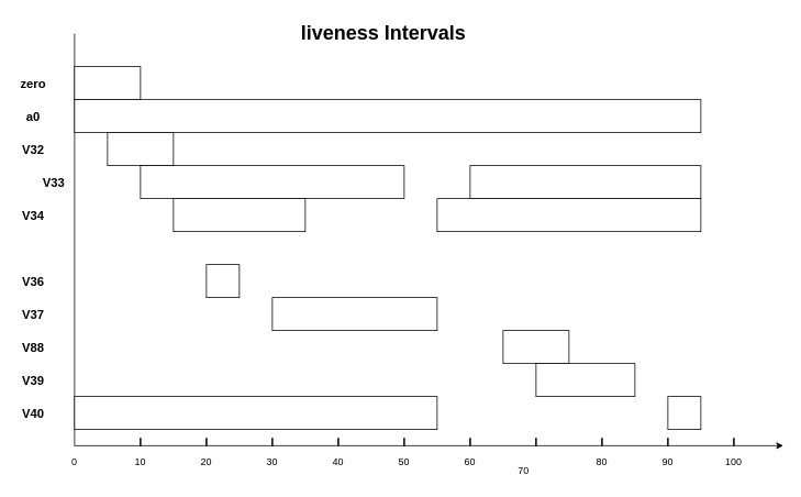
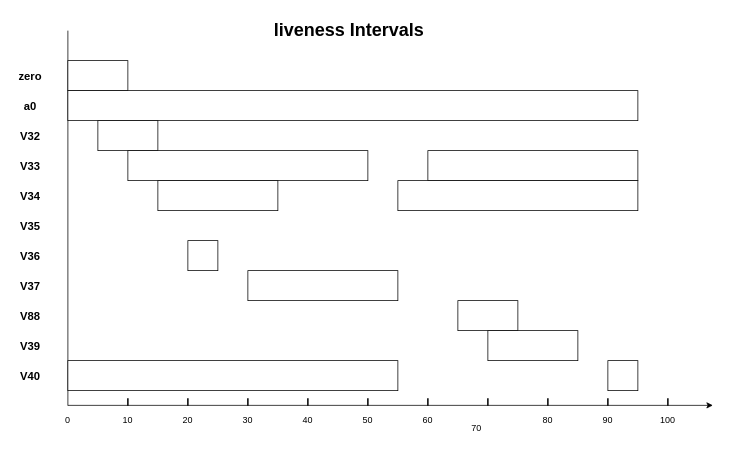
  <mxCell id="0" />
  <mxCell id="1" parent="0" />
  <mxCell id="2" value="" style="endArrow=classic;html=1;" edge="1" parent="1"><mxGeometry width="50" height="50" relative="1" as="geometry"><mxPoint x="90" y="539.66" as="sourcePoint" /><mxPoint x="950" y="539.66" as="targetPoint" /></mxGeometry></mxCell>
  <mxCell id="3" value="" style="endArrow=none;html=1;" edge="1" parent="1"><mxGeometry width="50" height="50" relative="1" as="geometry"><mxPoint x="90" y="540" as="sourcePoint" /><mxPoint x="90" y="40" as="targetPoint" /></mxGeometry></mxCell>
  <mxCell id="4" value="0" style="text;html=1;strokeColor=none;fillColor=none;align=center;verticalAlign=middle;whiteSpace=wrap;rounded=0;" vertex="1" parent="1"><mxGeometry x="70" y="550" width="40" height="20" as="geometry" /></mxCell>
  <mxCell id="5" value="10&lt;br&gt;" style="text;html=1;strokeColor=none;fillColor=none;align=center;verticalAlign=middle;whiteSpace=wrap;rounded=0;" vertex="1" parent="1"><mxGeometry x="150" y="550" width="40" height="20" as="geometry" /></mxCell>
  <mxCell id="6" value="20" style="text;html=1;strokeColor=none;fillColor=none;align=center;verticalAlign=middle;whiteSpace=wrap;rounded=0;" vertex="1" parent="1"><mxGeometry x="230" y="550" width="40" height="20" as="geometry" /></mxCell>
  <mxCell id="7" value="30" style="text;html=1;strokeColor=none;fillColor=none;align=center;verticalAlign=middle;whiteSpace=wrap;rounded=0;" vertex="1" parent="1"><mxGeometry x="310" y="550" width="40" height="20" as="geometry" /></mxCell>
  <mxCell id="8" value="40" style="text;html=1;strokeColor=none;fillColor=none;align=center;verticalAlign=middle;whiteSpace=wrap;rounded=0;" vertex="1" parent="1"><mxGeometry x="390" y="550" width="40" height="20" as="geometry" /></mxCell>
  <mxCell id="9" value="50" style="text;html=1;strokeColor=none;fillColor=none;align=center;verticalAlign=middle;whiteSpace=wrap;rounded=0;" vertex="1" parent="1"><mxGeometry x="470" y="550" width="40" height="20" as="geometry" /></mxCell>
  <mxCell id="10" value="60" style="text;html=1;strokeColor=none;fillColor=none;align=center;verticalAlign=middle;whiteSpace=wrap;rounded=0;" vertex="1" parent="1"><mxGeometry x="550" y="550" width="40" height="20" as="geometry" /></mxCell>
  <mxCell id="11" value="70" style="text;html=1;strokeColor=none;fillColor=none;align=center;verticalAlign=middle;whiteSpace=wrap;rounded=0;" vertex="1" parent="1"><mxGeometry x="615" y="560" width="40" height="20" as="geometry" /></mxCell>
  <mxCell id="12" value="80" style="text;html=1;strokeColor=none;fillColor=none;align=center;verticalAlign=middle;whiteSpace=wrap;rounded=0;" vertex="1" parent="1"><mxGeometry x="710" y="550" width="40" height="20" as="geometry" /></mxCell>
  <mxCell id="13" value="90" style="text;html=1;strokeColor=none;fillColor=none;align=center;verticalAlign=middle;whiteSpace=wrap;rounded=0;" vertex="1" parent="1"><mxGeometry x="790" y="550" width="40" height="20" as="geometry" /></mxCell>
  <mxCell id="14" value="100" style="text;html=1;strokeColor=none;fillColor=none;align=center;verticalAlign=middle;whiteSpace=wrap;rounded=0;" vertex="1" parent="1"><mxGeometry x="870" y="550" width="40" height="20" as="geometry" /></mxCell>
  <mxCell id="15" value="zero" style="text;html=1;strokeColor=none;fillColor=none;align=center;verticalAlign=middle;whiteSpace=wrap;rounded=0;fontStyle=1;fontSize=15;" vertex="1" parent="1"><mxGeometry x="20" y="90" width="40" height="20" as="geometry" /></mxCell>
  <mxCell id="16" value="&lt;h1&gt;liveness Intervals&lt;/h1&gt;" style="text;html=1;strokeColor=none;fillColor=none;spacing=5;spacingTop=-20;whiteSpace=wrap;overflow=hidden;rounded=0;" vertex="1" parent="1"><mxGeometry x="360" y="20" width="210" height="40" as="geometry" /></mxCell>
  <mxCell id="17" value="" style="line;strokeWidth=2;direction=south;html=1;verticalAlign=middle;" vertex="1" parent="1"><mxGeometry x="165" y="530" width="10" height="10" as="geometry" /></mxCell>
  <mxCell id="18" value="" style="line;strokeWidth=2;direction=south;html=1;verticalAlign=middle;" vertex="1" parent="1"><mxGeometry x="245" y="530" width="10" height="10" as="geometry" /></mxCell>
  <mxCell id="19" value="" style="line;strokeWidth=2;direction=south;html=1;verticalAlign=middle;" vertex="1" parent="1"><mxGeometry x="325" y="530" width="10" height="10" as="geometry" /></mxCell>
  <mxCell id="20" value="" style="line;strokeWidth=2;direction=south;html=1;verticalAlign=middle;" vertex="1" parent="1"><mxGeometry x="405" y="530" width="10" height="10" as="geometry" /></mxCell>
  <mxCell id="21" value="" style="line;strokeWidth=2;direction=south;html=1;verticalAlign=middle;" vertex="1" parent="1"><mxGeometry x="485" y="530" width="10" height="10" as="geometry" /></mxCell>
  <mxCell id="22" value="" style="line;strokeWidth=2;direction=south;html=1;verticalAlign=middle;" vertex="1" parent="1"><mxGeometry x="565" y="530" width="10" height="10" as="geometry" /></mxCell>
  <mxCell id="23" value="" style="line;strokeWidth=2;direction=south;html=1;verticalAlign=middle;" vertex="1" parent="1"><mxGeometry x="645" y="530" width="10" height="10" as="geometry" /></mxCell>
  <mxCell id="24" value="" style="line;strokeWidth=2;direction=south;html=1;verticalAlign=middle;" vertex="1" parent="1"><mxGeometry x="725" y="530" width="10" height="10" as="geometry" /></mxCell>
  <mxCell id="25" value="" style="line;strokeWidth=2;direction=south;html=1;verticalAlign=middle;" vertex="1" parent="1"><mxGeometry x="805" y="530" width="10" height="10" as="geometry" /></mxCell>
  <mxCell id="26" value="" style="line;strokeWidth=2;direction=south;html=1;verticalAlign=middle;" vertex="1" parent="1"><mxGeometry x="885" y="530" width="10" height="10" as="geometry" /></mxCell>
  <mxCell id="27" value="" style="rounded=0;whiteSpace=wrap;html=1;" vertex="1" parent="1"><mxGeometry x="90" y="80" width="80" height="40" as="geometry" /></mxCell>
  <mxCell id="28" value="a0" style="text;html=1;strokeColor=none;fillColor=none;align=center;verticalAlign=middle;whiteSpace=wrap;rounded=0;fontStyle=1;fontSize=15;" vertex="1" parent="1"><mxGeometry x="20" y="130" width="40" height="20" as="geometry" /></mxCell>
  <mxCell id="29" value="V32" style="text;whiteSpace=wrap;html=1;verticalAlign=middle;align=center;fontStyle=1;fontSize=15;" vertex="1" parent="1"><mxGeometry x="20" y="170" width="40" height="20" as="geometry" /></mxCell>
- <mxCell id="30" value="V33" style="text;whiteSpace=wrap;html=1;align=center;verticalAlign=middle;fontStyle=1;fontSize=15;" vertex="1" parent="1"><mxGeometry x="45" y="210" width="40" height="20" as="geometry" /></mxCell>
+ <mxCell id="30" value="V33" style="text;whiteSpace=wrap;html=1;align=center;verticalAlign=middle;fontStyle=1;fontSize=15;" vertex="1" parent="1"><mxGeometry x="20" y="210" width="40" height="20" as="geometry" /></mxCell>
  <mxCell id="31" value="V34" style="text;whiteSpace=wrap;html=1;align=center;verticalAlign=middle;fontStyle=1;fontSize=15;" vertex="1" parent="1"><mxGeometry x="20" y="250" width="40" height="20" as="geometry" /></mxCell>
+ <mxCell id="32" value="V35" style="text;whiteSpace=wrap;html=1;align=center;verticalAlign=middle;fontStyle=1;fontSize=15;" vertex="1" parent="1"><mxGeometry x="20" y="290" width="40" height="20" as="geometry" /></mxCell>
  <mxCell id="33" value="V36" style="text;whiteSpace=wrap;html=1;align=center;verticalAlign=middle;fontStyle=1;fontSize=15;" vertex="1" parent="1"><mxGeometry x="20" y="330" width="40" height="20" as="geometry" /></mxCell>
  <mxCell id="34" value="V37" style="text;whiteSpace=wrap;html=1;align=center;verticalAlign=middle;fontStyle=1;fontSize=15;" vertex="1" parent="1"><mxGeometry x="20" y="370" width="40" height="20" as="geometry" /></mxCell>
  <mxCell id="35" value="V88" style="text;whiteSpace=wrap;html=1;align=center;verticalAlign=middle;fontStyle=1;fontSize=15;" vertex="1" parent="1"><mxGeometry x="20" y="410" width="40" height="20" as="geometry" /></mxCell>
  <mxCell id="36" value="V39" style="text;whiteSpace=wrap;html=1;align=center;verticalAlign=middle;fontStyle=1;fontSize=15;" vertex="1" parent="1"><mxGeometry x="20" y="450" width="40" height="20" as="geometry" /></mxCell>
  <mxCell id="37" value="V40" style="text;whiteSpace=wrap;html=1;align=center;verticalAlign=middle;fontStyle=1;fontSize=15;" vertex="1" parent="1"><mxGeometry x="20" y="490" width="40" height="20" as="geometry" /></mxCell>
  <mxCell id="38" value="" style="rounded=0;whiteSpace=wrap;html=1;" vertex="1" parent="1"><mxGeometry x="90" y="120" width="760" height="40" as="geometry" /></mxCell>
  <mxCell id="39" value="" style="rounded=0;whiteSpace=wrap;html=1;" vertex="1" parent="1"><mxGeometry x="130" y="160" width="80" height="40" as="geometry" /></mxCell>
  <mxCell id="40" value="" style="rounded=0;whiteSpace=wrap;html=1;" vertex="1" parent="1"><mxGeometry x="170" y="200" width="320" height="40" as="geometry" /></mxCell>
  <mxCell id="41" value="" style="rounded=0;whiteSpace=wrap;html=1;" vertex="1" parent="1"><mxGeometry x="570" y="200" width="280" height="40" as="geometry" /></mxCell>
  <mxCell id="42" value="" style="rounded=0;whiteSpace=wrap;html=1;" vertex="1" parent="1"><mxGeometry x="210" y="240" width="160" height="40" as="geometry" /></mxCell>
  <mxCell id="43" value="" style="rounded=0;whiteSpace=wrap;html=1;" vertex="1" parent="1"><mxGeometry x="530" y="240" width="320" height="40" as="geometry" /></mxCell>
  <mxCell id="44" value="" style="rounded=0;whiteSpace=wrap;html=1;" vertex="1" parent="1"><mxGeometry x="250" y="320" width="40" height="40" as="geometry" /></mxCell>
  <mxCell id="45" value="" style="rounded=0;whiteSpace=wrap;html=1;" vertex="1" parent="1"><mxGeometry x="330" y="360" width="200" height="40" as="geometry" /></mxCell>
  <mxCell id="46" value="" style="rounded=0;whiteSpace=wrap;html=1;" vertex="1" parent="1"><mxGeometry x="610" y="400" width="80" height="40" as="geometry" /></mxCell>
  <mxCell id="47" value="" style="rounded=0;whiteSpace=wrap;html=1;" vertex="1" parent="1"><mxGeometry x="650" y="440" width="120" height="40" as="geometry" /></mxCell>
  <mxCell id="48" value="" style="rounded=0;whiteSpace=wrap;html=1;" vertex="1" parent="1"><mxGeometry x="90" y="480" width="440" height="40" as="geometry" /></mxCell>
  <mxCell id="49" value="" style="rounded=0;whiteSpace=wrap;html=1;" vertex="1" parent="1"><mxGeometry x="810" y="480" width="40" height="40" as="geometry" /></mxCell>
